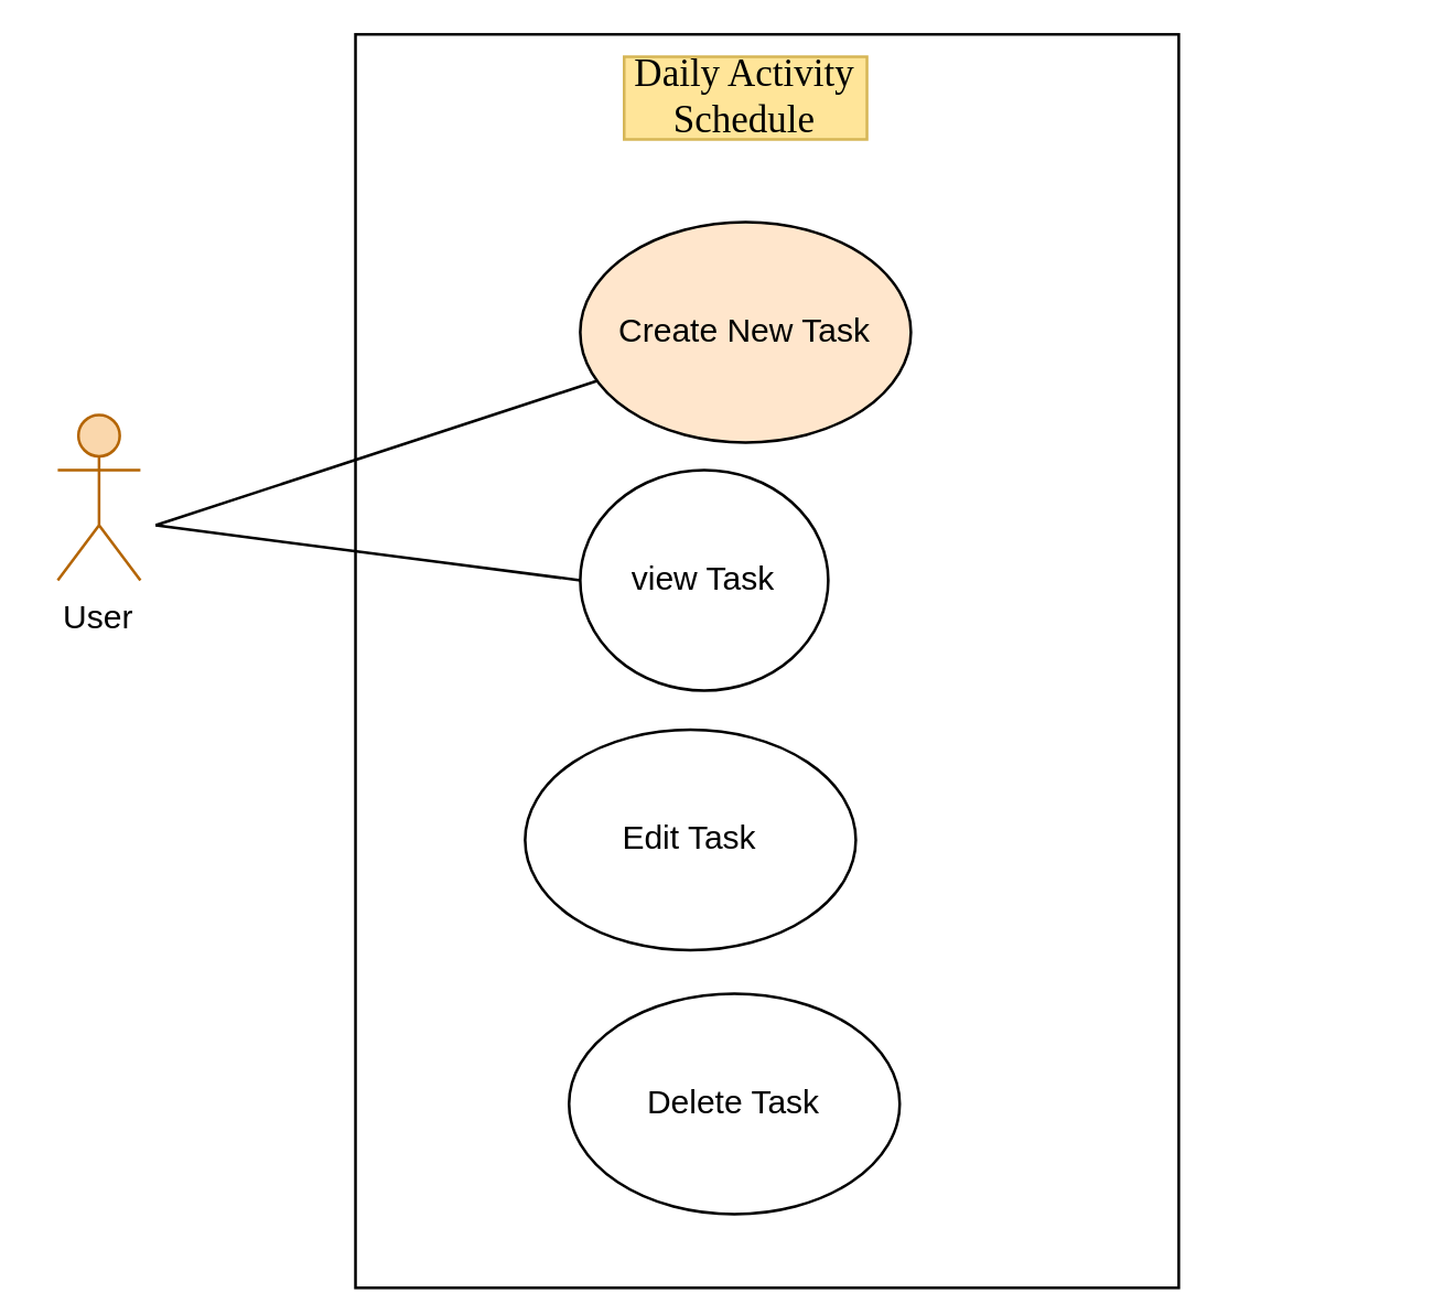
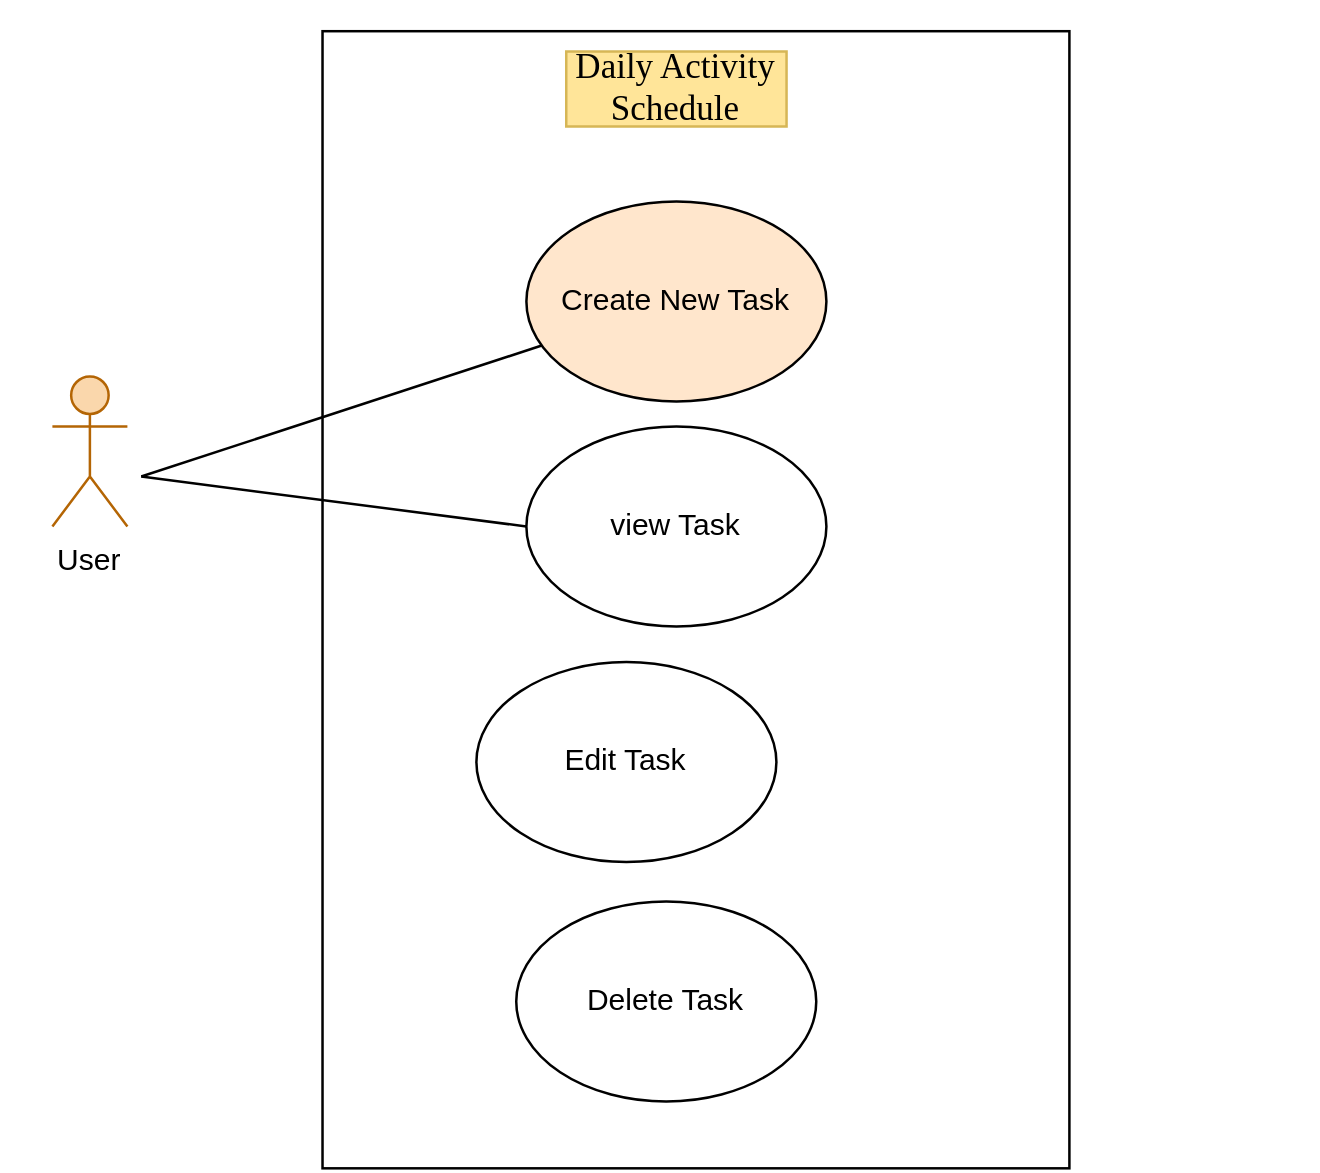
  <mxCell id="0" />
  <mxCell id="1" parent="0" />
  <mxCell id="2" value="User" style="shape=umlActor;verticalLabelPosition=bottom;verticalAlign=top;html=1;outlineConnect=0;fillColor=#fad7ac;strokeColor=#b46504;" vertex="1" parent="1"><mxGeometry x="20.46" y="150" width="30" height="60" as="geometry" /></mxCell>
  <mxCell id="3" value="" style="rounded=0;whiteSpace=wrap;html=1;rotation=-90;" vertex="1" parent="1"><mxGeometry x="50.46" y="89.94" width="454.85" height="298.75" as="geometry" /></mxCell>
  <mxCell id="4" value="Daily Activity Schedule" style="text;html=1;align=center;verticalAlign=middle;whiteSpace=wrap;rounded=0;fillColor=#FFE599;strokeColor=#d6b656;gradientColor=none;fontFamily=Times New Roman;fontSize=14;" vertex="1" parent="1"><mxGeometry x="226" y="20" width="88.12" height="30" as="geometry" /></mxCell>
  <mxCell id="5" value="Create New Task" style="ellipse;whiteSpace=wrap;html=1;fillColor=#ffe6cc;" vertex="1" parent="1"><mxGeometry x="210.06" y="80" width="120" height="80" as="geometry" /></mxCell>
- <mxCell id="6" value="view Task" style="ellipse;whiteSpace=wrap;html=1;" vertex="1" parent="1"><mxGeometry x="210.06" y="170" width="90" height="80" as="geometry" /></mxCell>
+ <mxCell id="6" value="view Task" style="ellipse;whiteSpace=wrap;html=1;" vertex="1" parent="1"><mxGeometry x="210.06" y="170" width="120" height="80" as="geometry" /></mxCell>
  <mxCell id="7" value="Edit Task" style="ellipse;whiteSpace=wrap;html=1;" vertex="1" parent="1"><mxGeometry x="190.06" y="264.23" width="120" height="80" as="geometry" /></mxCell>
  <mxCell id="8" value="Delete Task" style="ellipse;whiteSpace=wrap;html=1;" vertex="1" parent="1"><mxGeometry x="206" y="360" width="120" height="80" as="geometry" /></mxCell>
  <mxCell id="9" value="" style="endArrow=none;html=1;rounded=0;" edge="1" parent="1" source="5"><mxGeometry width="50" height="50" relative="1" as="geometry"><mxPoint x="206" y="130" as="sourcePoint" /><mxPoint x="56" y="190" as="targetPoint" /></mxGeometry></mxCell>
  <mxCell id="10" value="" style="endArrow=none;html=1;rounded=0;entryX=0;entryY=0.5;entryDx=0;entryDy=0;" edge="1" parent="1" target="6"><mxGeometry width="50" height="50" relative="1" as="geometry"><mxPoint x="56" y="190" as="sourcePoint" /><mxPoint x="216" y="200" as="targetPoint" /></mxGeometry></mxCell>
